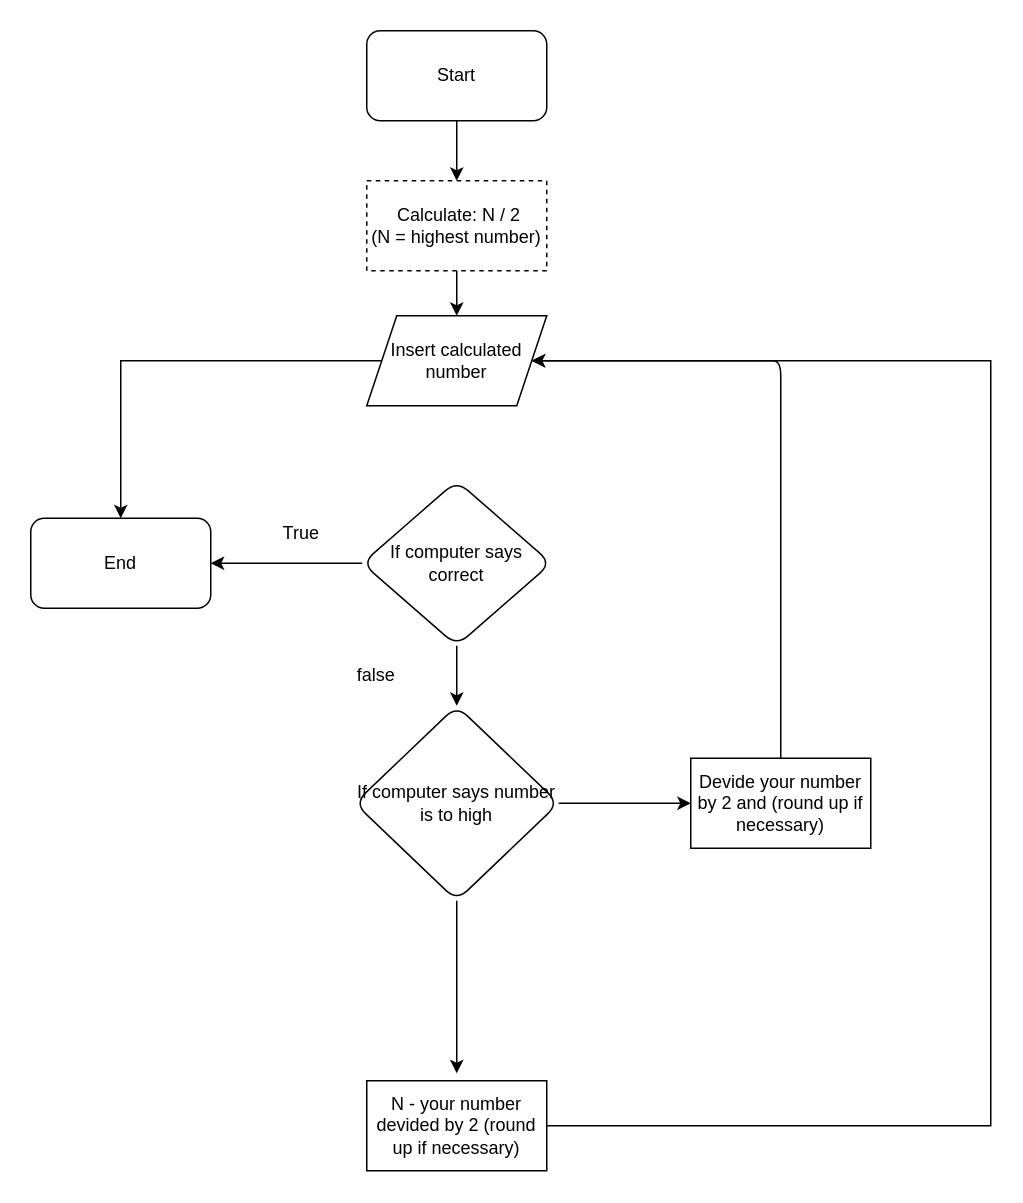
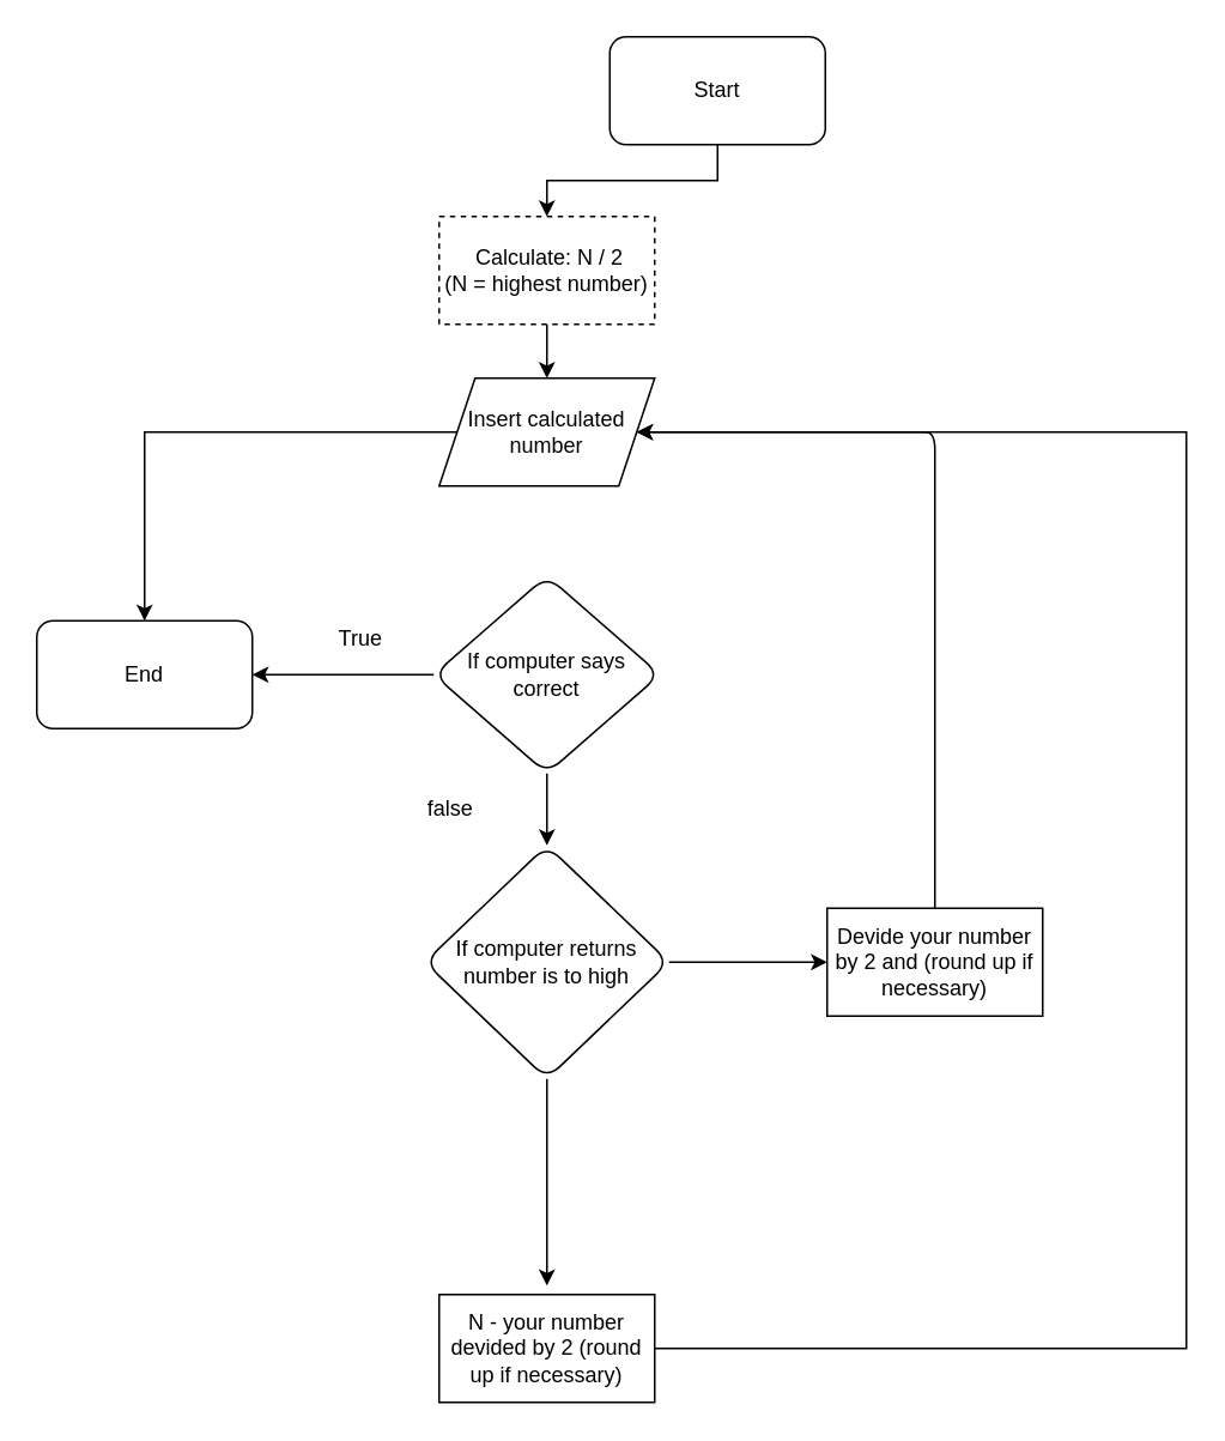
  <mxCell id="0" />
  <mxCell id="1" parent="0" />
  <mxCell id="2" value="" style="edgeStyle=orthogonalEdgeStyle;rounded=0;orthogonalLoop=1;jettySize=auto;html=1;" edge="1" parent="1" source="3" target="16"><mxGeometry relative="1" as="geometry" /></mxCell>
- <mxCell id="3" value="Start" style="rounded=1;whiteSpace=wrap;html=1;" vertex="1" parent="1"><mxGeometry x="244" y="20" width="120" height="60" as="geometry" /></mxCell>
+ <mxCell id="3" value="Start" style="rounded=1;whiteSpace=wrap;html=1;" vertex="1" parent="1"><mxGeometry x="339" y="20" width="120" height="60" as="geometry" /></mxCell>
  <mxCell id="4" value="" style="edgeStyle=orthogonalEdgeStyle;rounded=0;orthogonalLoop=1;jettySize=auto;html=1;" edge="1" parent="1" source="6" target="7"><mxGeometry relative="1" as="geometry" /></mxCell>
  <mxCell id="5" value="" style="edgeStyle=orthogonalEdgeStyle;rounded=0;orthogonalLoop=1;jettySize=auto;html=1;" edge="1" parent="1" source="6" target="11"><mxGeometry relative="1" as="geometry" /></mxCell>
  <mxCell id="6" value="If computer says correct" style="rhombus;whiteSpace=wrap;html=1;rounded=1;" vertex="1" parent="1"><mxGeometry x="241" y="320" width="126" height="110" as="geometry" /></mxCell>
  <mxCell id="7" value="End" style="whiteSpace=wrap;html=1;rounded=1;" vertex="1" parent="1"><mxGeometry x="20" y="345" width="120" height="60" as="geometry" /></mxCell>
  <mxCell id="8" value="True" style="text;html=1;align=center;verticalAlign=middle;resizable=0;points=[];autosize=1;" vertex="1" parent="1"><mxGeometry x="180" y="345" width="40" height="20" as="geometry" /></mxCell>
  <mxCell id="9" value="" style="edgeStyle=orthogonalEdgeStyle;rounded=0;orthogonalLoop=1;jettySize=auto;html=1;" edge="1" parent="1" source="11"><mxGeometry relative="1" as="geometry"><mxPoint x="460" y="535" as="targetPoint" /></mxGeometry></mxCell>
  <mxCell id="10" value="" style="edgeStyle=orthogonalEdgeStyle;rounded=0;orthogonalLoop=1;jettySize=auto;html=1;" edge="1" parent="1" source="11"><mxGeometry relative="1" as="geometry"><mxPoint x="304" y="715" as="targetPoint" /></mxGeometry></mxCell>
- <mxCell id="11" value="If computer says number is to high" style="rhombus;whiteSpace=wrap;html=1;rounded=1;" vertex="1" parent="1"><mxGeometry x="236" y="470" width="136" height="130" as="geometry" /></mxCell>
+ <mxCell id="11" value="If computer returns number is to high" style="rhombus;whiteSpace=wrap;html=1;rounded=1;" vertex="1" parent="1"><mxGeometry x="236" y="470" width="136" height="130" as="geometry" /></mxCell>
  <mxCell id="12" value="false" style="text;html=1;align=center;verticalAlign=middle;resizable=0;points=[];autosize=1;" vertex="1" parent="1"><mxGeometry x="230" y="440" width="40" height="20" as="geometry" /></mxCell>
  <mxCell id="13" value="" style="edgeStyle=orthogonalEdgeStyle;rounded=0;orthogonalLoop=1;jettySize=auto;html=1;" edge="1" parent="1" source="14" target="7"><mxGeometry relative="1" as="geometry" /></mxCell>
  <mxCell id="14" value="Insert calculated number" style="shape=parallelogram;perimeter=parallelogramPerimeter;whiteSpace=wrap;html=1;fixedSize=1;" vertex="1" parent="1"><mxGeometry x="244" y="210" width="120" height="60" as="geometry" /></mxCell>
  <mxCell id="15" value="" style="edgeStyle=orthogonalEdgeStyle;rounded=0;orthogonalLoop=1;jettySize=auto;html=1;" edge="1" parent="1" source="16" target="14"><mxGeometry relative="1" as="geometry" /></mxCell>
  <mxCell id="16" value="&amp;nbsp;Calculate: N / 2 &lt;br&gt;(N = highest number)" style="rounded=0;whiteSpace=wrap;html=1;dashed=1;" vertex="1" parent="1"><mxGeometry x="244" y="120" width="120" height="60" as="geometry" /></mxCell>
  <mxCell id="17" value="Devide your number by 2 and (round up if necessary)" style="rounded=0;whiteSpace=wrap;html=1;" vertex="1" parent="1"><mxGeometry x="460" y="505" width="120" height="60" as="geometry" /></mxCell>
  <mxCell id="18" value="" style="endArrow=classic;html=1;exitX=0.5;exitY=0;exitDx=0;exitDy=0;entryX=1;entryY=0.5;entryDx=0;entryDy=0;" edge="1" parent="1" source="17" target="14"><mxGeometry width="50" height="50" relative="1" as="geometry"><mxPoint x="280" y="440" as="sourcePoint" /><mxPoint x="330" y="390" as="targetPoint" /><Array as="points"><mxPoint x="520" y="240" /><mxPoint x="510" y="240" /></Array></mxGeometry></mxCell>
  <mxCell id="19" style="edgeStyle=orthogonalEdgeStyle;rounded=0;orthogonalLoop=1;jettySize=auto;html=1;exitX=1;exitY=0.5;exitDx=0;exitDy=0;entryX=1;entryY=0.5;entryDx=0;entryDy=0;" edge="1" parent="1" source="20" target="14"><mxGeometry relative="1" as="geometry"><mxPoint x="670" y="240" as="targetPoint" /><Array as="points"><mxPoint x="660" y="750" /><mxPoint x="660" y="240" /></Array></mxGeometry></mxCell>
  <mxCell id="20" value="N - your number devided by 2 (round up if necessary)" style="rounded=0;whiteSpace=wrap;html=1;" vertex="1" parent="1"><mxGeometry x="244" y="720" width="120" height="60" as="geometry" /></mxCell>
